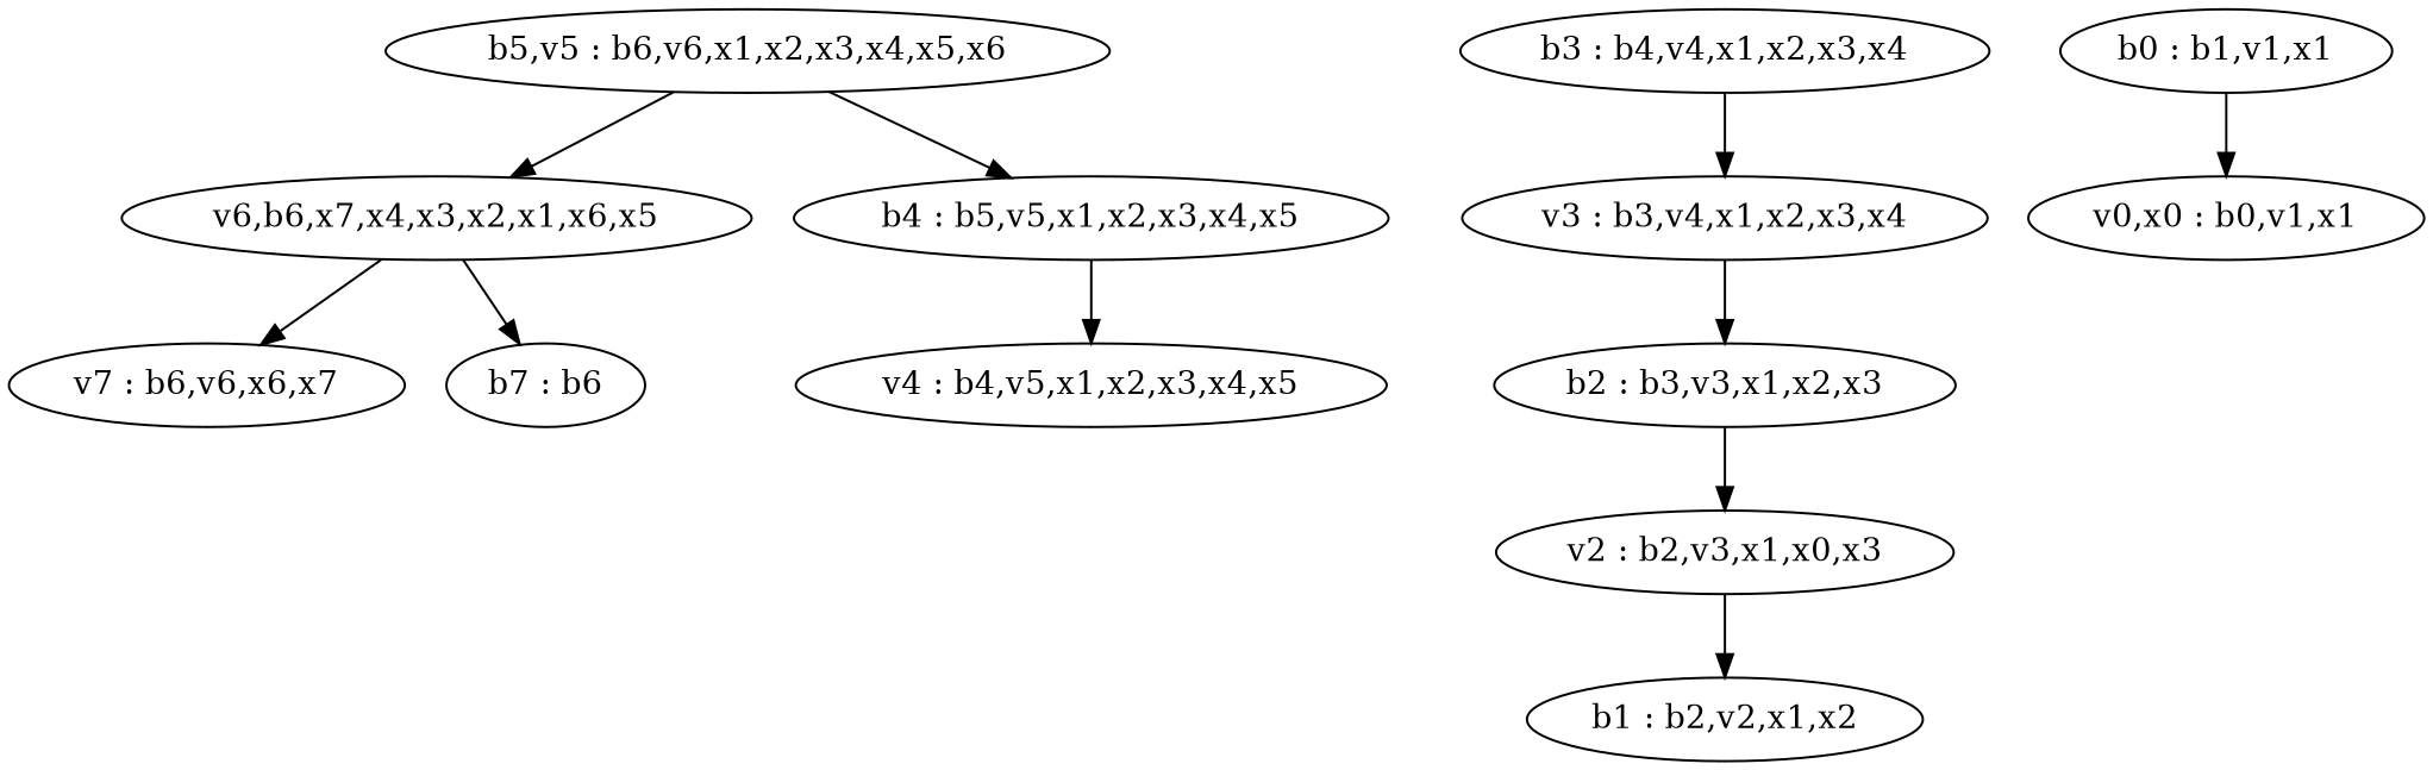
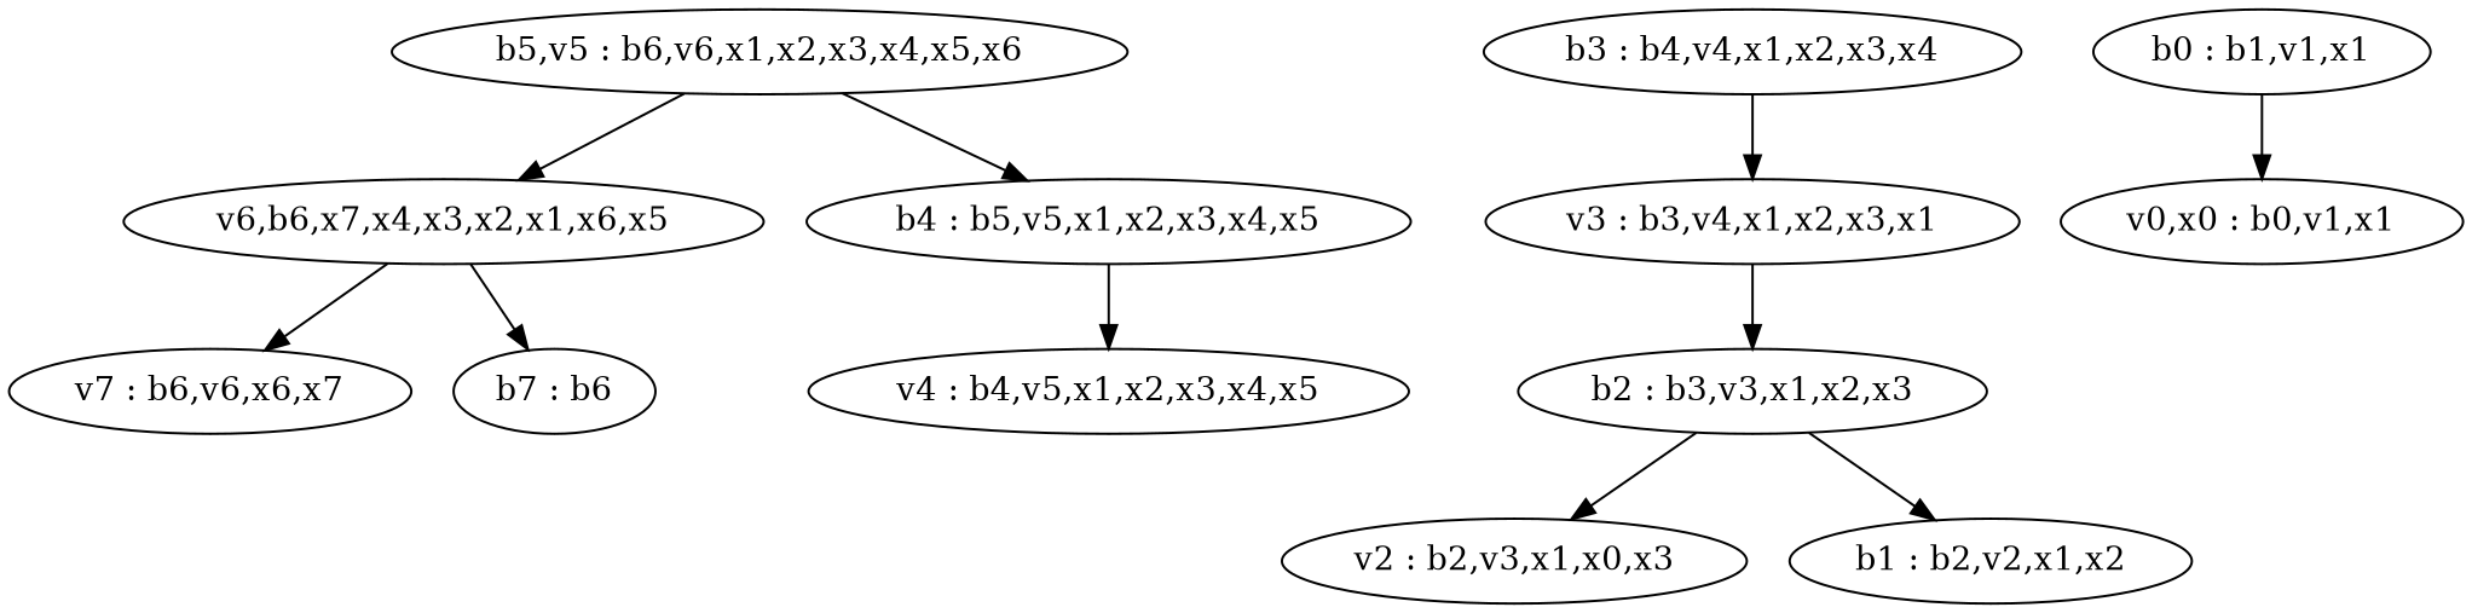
  digraph {
    n1 [label="v6,b6,x7,x4,x3,x2,x1,x6,x5"]
    n2 [label="v7 : b6,v6,x6,x7"]
    n3 [label="b7 : b6"]
    n4 [label="b5,v5 : b6,v6,x1,x2,x3,x4,x5,x6"]
    n5 [label="b4 : b5,v5,x1,x2,x3,x4,x5"]
    n6 [label="v4 : b4,v5,x1,x2,x3,x4,x5"]
    n7 [label="b3 : b4,v4,x1,x2,x3,x4"]
-   n8 [label="v3 : b3,v4,x1,x2,x3,x4"]
+   n8 [label="v3 : b3,v4,x1,x2,x3,x1"]
    n9 [label="b2 : b3,v3,x1,x2,x3"]
    n10 [label="v2 : b2,v3,x1,x0,x3"]
    n11 [label="b1 : b2,v2,x1,x2"]
    n12 [label="b0 : b1,v1,x1"]
    n13 [label="v0,x0 : b0,v1,x1"]
    n1 -> n2
    n1 -> n3
    n4 -> n1
    n4 -> n5
    n5 -> n6
    n7 -> n8
    n8 -> n9
    n9 -> n10
-   n10 -> n11
+   n9 -> n11
    n12 -> n13
  }
